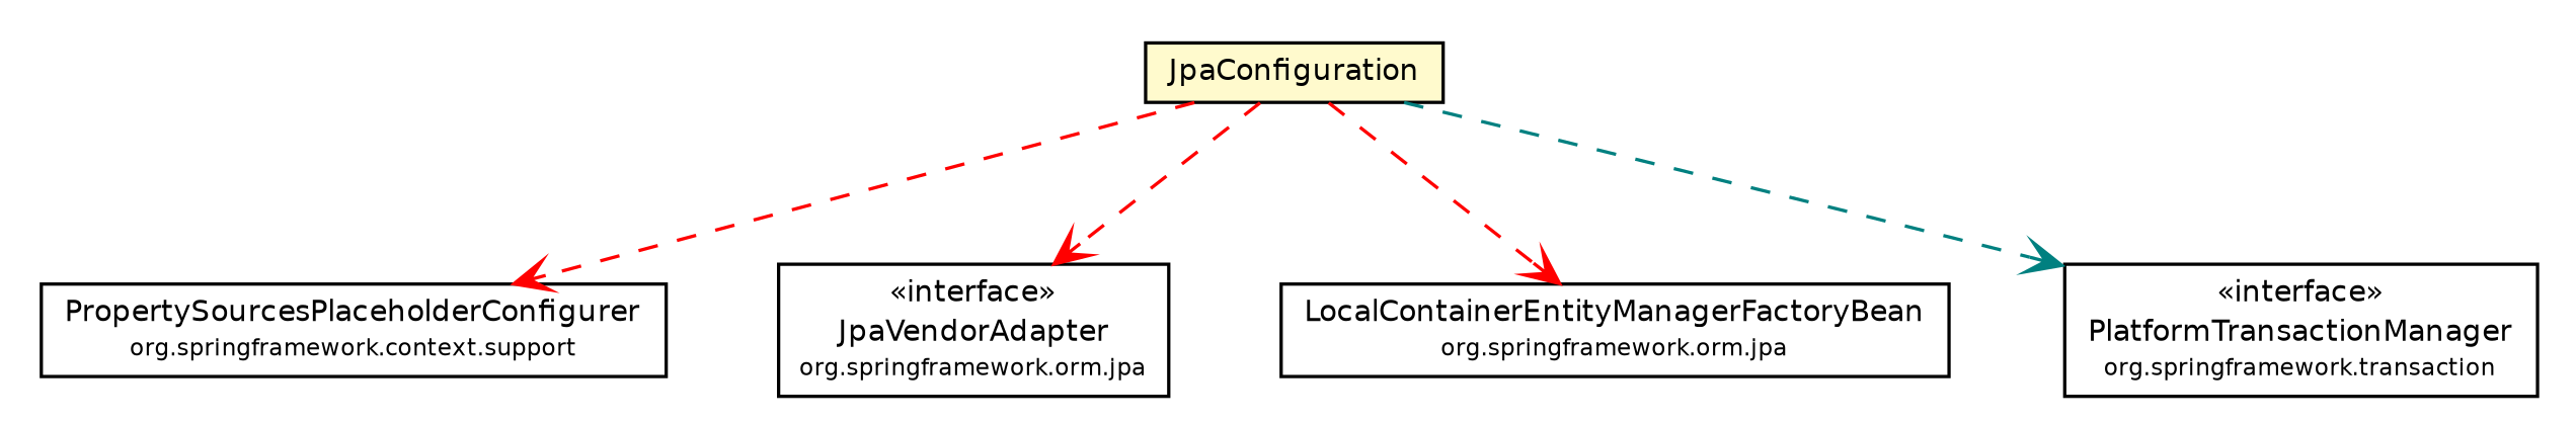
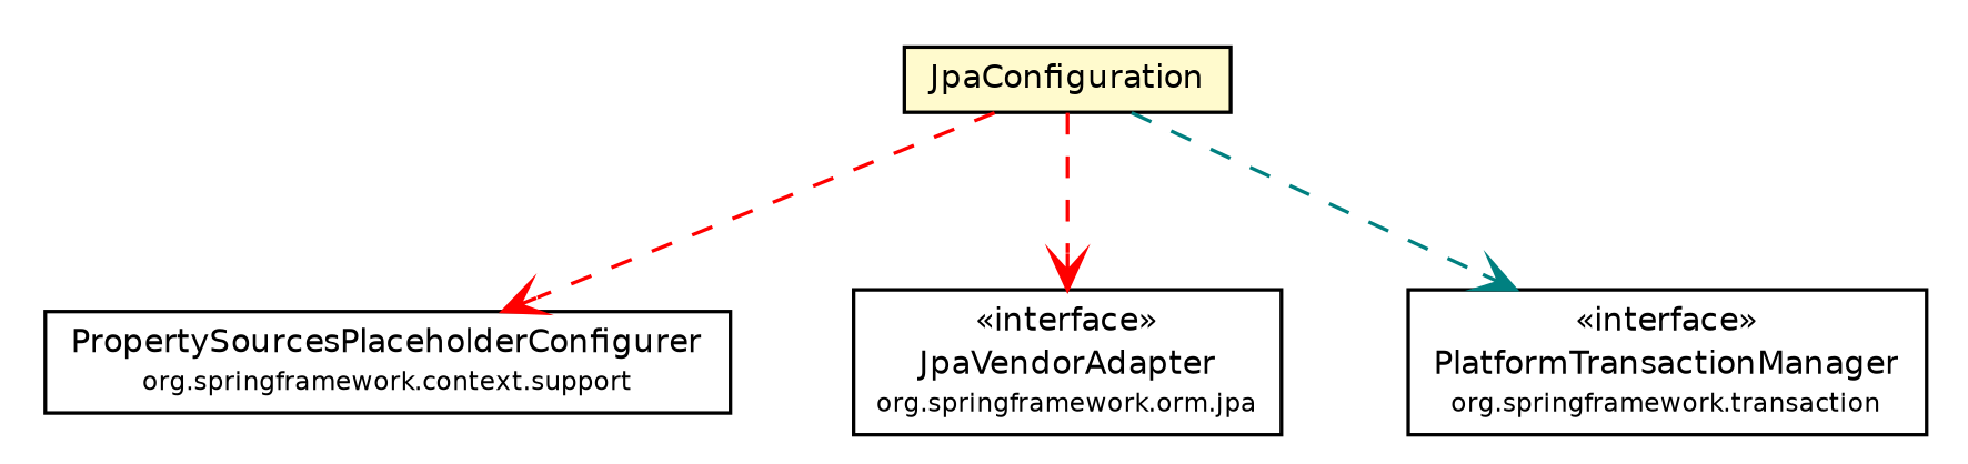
  digraph {
    nodesep=0.25
    ranksep=0.5
    node [fontcolor=black fontname=Helvetica fontsize=9.0 shape=plaintext]
    edge [arrowhead=open color=red fontcolor=black fontname=Helvetica fontsize=10.0 headport=p labelfontname=Helvetica labelfontsize=10 style=dashed tailport=p]
    n1 [label=<<table title="net.ljcomputing.sr.config.JpaConfiguration" border="0" cellborder="1" cellspacing="0" cellpadding="2" port="p" bgcolor="lemonChiffon" href="./JpaConfiguration.html"> 		<tr><td><table border="0" cellspacing="0" cellpadding="1"> <tr><td align="center" balign="center"> JpaConfiguration </td></tr> 		</table></td></tr> 		</table>>]
    n2 [label=<<table title="org.springframework.context.support.PropertySourcesPlaceholderConfigurer" border="0" cellborder="1" cellspacing="0" cellpadding="2" port="p"> 		<tr><td><table border="0" cellspacing="0" cellpadding="1"> <tr><td align="center" balign="center"> PropertySourcesPlaceholderConfigurer </td></tr> <tr><td align="center" balign="center"><font point-size="7.0"> org.springframework.context.support </font></td></tr> 		</table></td></tr> 		</table>>]
    n3 [label=<<table title="org.springframework.orm.jpa.JpaVendorAdapter" border="0" cellborder="1" cellspacing="0" cellpadding="2" port="p"> 		<tr><td><table border="0" cellspacing="0" cellpadding="1"> <tr><td align="center" balign="center"> &#171;interface&#187; </td></tr> <tr><td align="center" balign="center"> JpaVendorAdapter </td></tr> <tr><td align="center" balign="center"><font point-size="7.0"> org.springframework.orm.jpa </font></td></tr> 		</table></td></tr> 		</table>>]
-   n4 [label=<<table title="org.springframework.orm.jpa.LocalContainerEntityManagerFactoryBean" border="0" cellborder="1" cellspacing="0" cellpadding="2" port="p"> 		<tr><td><table border="0" cellspacing="0" cellpadding="1"> <tr><td align="center" balign="center"> LocalContainerEntityManagerFactoryBean </td></tr> <tr><td align="center" balign="center"><font point-size="7.0"> org.springframework.orm.jpa </font></td></tr> 		</table></td></tr> 		</table>>]
    n5 [label=<<table title="org.springframework.transaction.PlatformTransactionManager" border="0" cellborder="1" cellspacing="0" cellpadding="2" port="p"> 		<tr><td><table border="0" cellspacing="0" cellpadding="1"> <tr><td align="center" balign="center"> &#171;interface&#187; </td></tr> <tr><td align="center" balign="center"> PlatformTransactionManager </td></tr> <tr><td align="center" balign="center"><font point-size="7.0"> org.springframework.transaction </font></td></tr> 		</table></td></tr> 		</table>>]
    n1 -> n2
    n1 -> n3
-   n1 -> n4
    n1 -> n5 [color=teal]
  }
